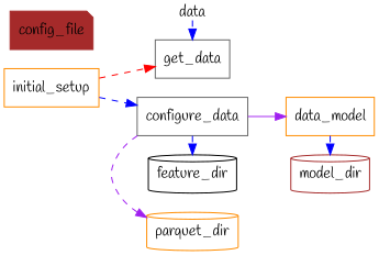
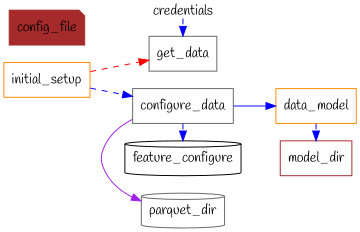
  digraph {
    fontname=Handlee
    rankdir=LR
    node [color=brown fontname=Handlee shape=box]
    edge [color=blue fontname=Handlee style=dashed]
-   credentials [shape=plain label=data]
+   credentials [shape=plain]
    get_data [color=gray40]
-   model_dir [shape=cylinder]
+   model_dir
    n4 [color=darkorange label=data_model]
-   parquet_dir [color=darkorange shape=cylinder]
+   parquet_dir [color=gray40 shape=cylinder]
    configure_data [color=gray40]
-   feature_dir [color=black shape=cylinder]
+   feature_dir [color=black shape=cylinder label=feature_configure]
    config_file [shape=note style=filled]
    initial_setup [color=darkorange]
    subgraph sub_1 {
      rank=same
      credentials
      get_data
    }
    subgraph sub_2 {
      rank=same
      model_dir
      n4
    }
    subgraph sub_3 {
      rank=same
      parquet_dir
      configure_data
    }
    subgraph sub_4 {
      rank=same
      configure_data
      feature_dir
    }
    credentials -> get_data
    n4 -> model_dir
-   configure_data -> n4 [color=purple style=solid]
-   configure_data -> parquet_dir [color=purple]
+   configure_data -> n4 [style=solid]
+   configure_data -> parquet_dir [color=purple style=solid]
    configure_data -> feature_dir
    initial_setup -> get_data [color=red]
    initial_setup -> configure_data
  }
